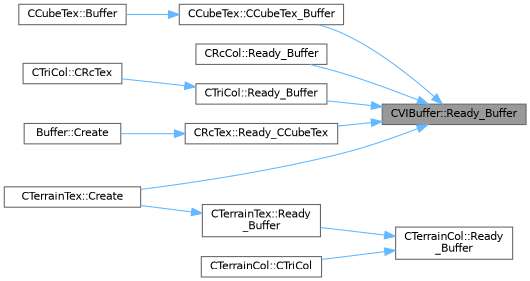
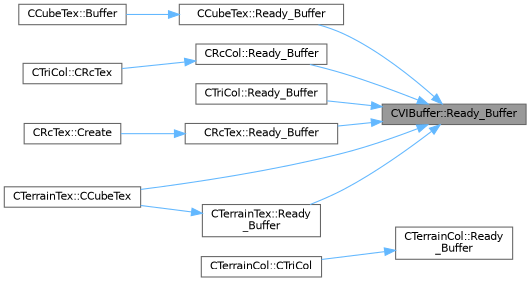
  digraph {
    rankdir=RL
    node [color=grey40 fillcolor=white fontname=Helvetica fontsize=10 shape=box style=filled]
    edge [color=steelblue1 dir=back fontname=Helvetica fontsize=10 labelfontname=Helvetica labelfontsize=10 style=solid]
    n1 [color=gray40 fillcolor=grey60 fontcolor=black height=0.2 label="CVIBuffer::Ready_Buffer" width=0.4]
-   n2 [height=0.2 label="CCubeTex::CCubeTex_Buffer" width=0.4]
+   n2 [height=0.2 label="CCubeTex::Ready_Buffer" width=0.4]
    n3 [height=0.2 label="CRcCol::Ready_Buffer" width=0.4]
-   n4 [height=0.2 label="CRcTex::Ready_CCubeTex" width=0.4]
+   n4 [height=0.2 label="CRcTex::Ready_Buffer" width=0.4]
    n5 [height=0.2 label="CTerrainTex::Ready\l_Buffer" width=0.4]
    n6 [height=0.2 label="CTriCol::Ready_Buffer" width=0.4]
-   n7 [height=0.2 label="CTerrainTex::Create" width=0.4]
+   n7 [height=0.2 label="CTerrainTex::CCubeTex" width=0.4]
    n8 [height=0.2 label="CCubeTex::Buffer" width=0.4]
-   n9 [height=0.2 label="Buffer::Create" width=0.4]
+   n9 [height=0.2 label="CRcTex::Create" width=0.4]
    n10 [height=0.2 label="CTerrainCol::Ready\l_Buffer" width=0.4]
    n11 [height=0.2 label="CTerrainCol::CTriCol" width=0.4]
    n12 [height=0.2 label="CTriCol::CRcTex" width=0.4]
    n1 -> n2
    n1 -> n3
    n1 -> n4
-   n10 -> n5
+   n1 -> n5
    n1 -> n6
    n1 -> n7
    n2 -> n8
    n4 -> n9
    n5 -> n7
-   n6 -> n12
+   n3 -> n12
    n10 -> n11
  }
